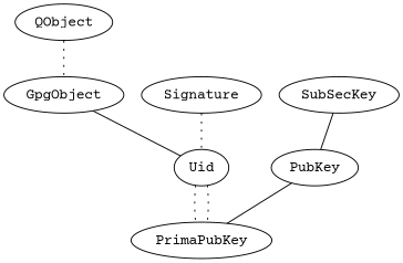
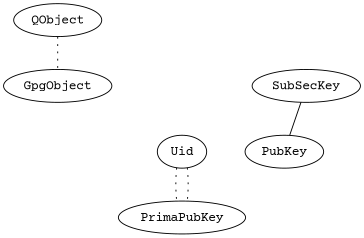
  graph {
    fontname="Courier Prime"
    node [fontname="Courier Prime"]
    edge [fontname="Courier Prime" style=dotted]
    QObject
    GpgObject
    Uid
    SubSecKey
    PubKey
-   Signature
    PrimaPubKey
    QObject -- GpgObject
-   GpgObject -- Uid [style=""]
    Uid -- PrimaPubKey
    Uid -- PrimaPubKey
    SubSecKey -- PubKey [style=""]
-   PubKey -- PrimaPubKey [style=""]
-   Signature -- Uid
  }
